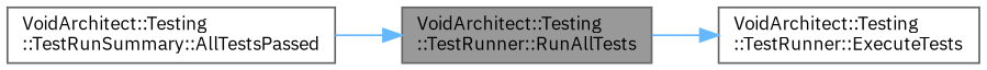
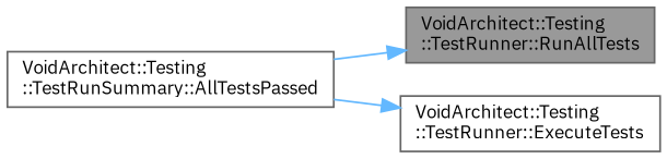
  digraph {
    fontname="IBM Plex Sans"
    rankdir=LR
    node [color=grey40 fillcolor=white fontname="IBM Plex Sans" fontsize=10 shape=box style=filled]
    edge [color=steelblue1 fontname="IBM Plex Sans" fontsize=10 labelfontname=Helvetica labelfontsize=10 style=solid]
    n1 [color=gray40 fillcolor=grey60 fontcolor=black height=0.2 label="VoidArchitect::Testing\l::TestRunner::RunAllTests" width=0.4]
    n2 [height=0.2 label="VoidArchitect::Testing\l::TestRunner::ExecuteTests" width=0.4]
    n3 [height=0.2 label="VoidArchitect::Testing\l::TestRunSummary::AllTestsPassed" width=0.4]
-   n1 -> n2
+   n3 -> n2
    n3 -> n1
  }
